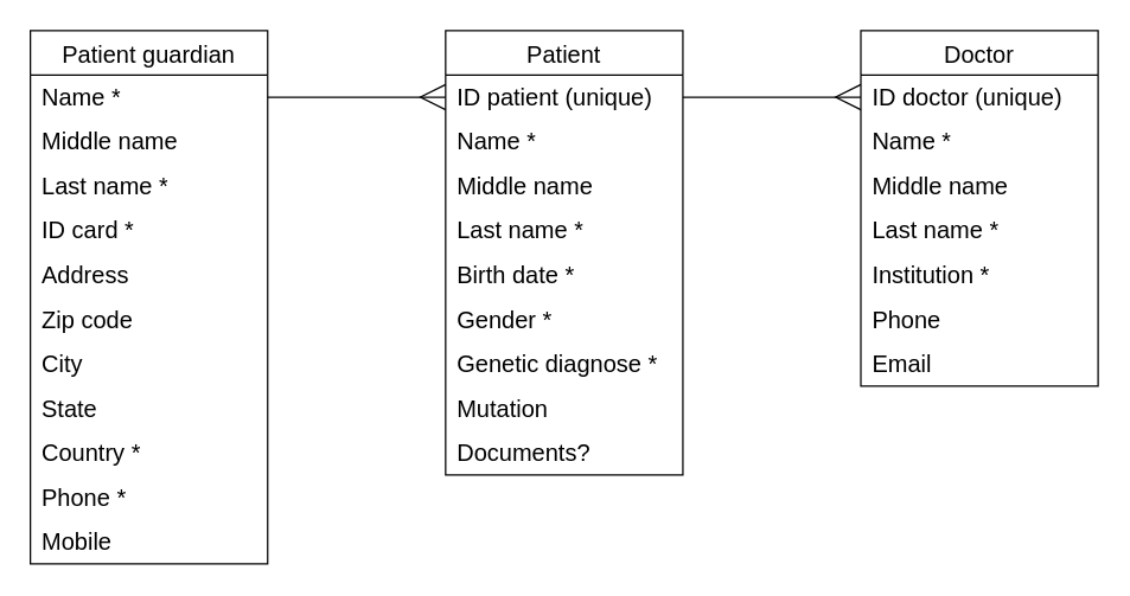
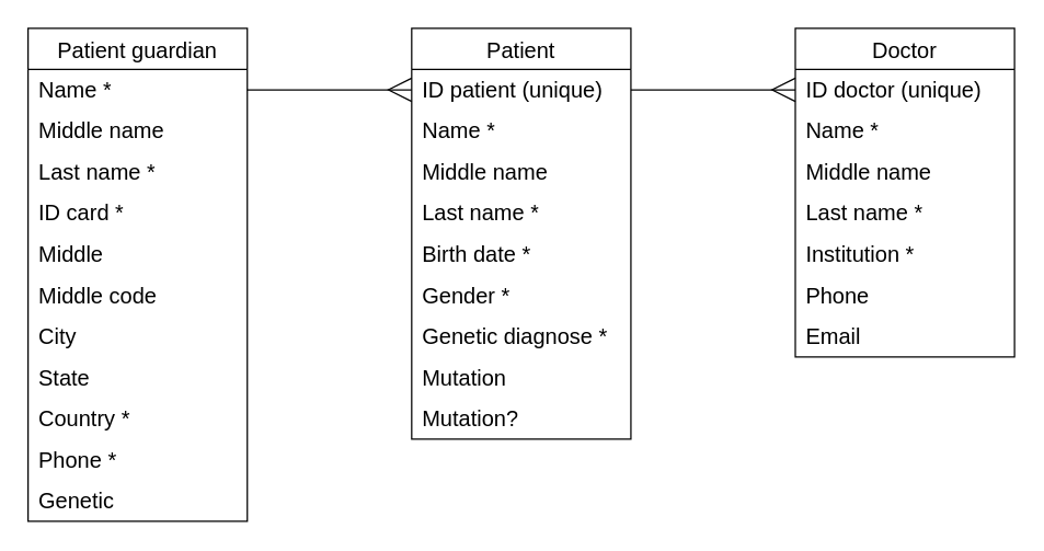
  <mxCell id="0" />
  <mxCell id="1" parent="0" />
  <mxCell id="2" value="Patient guardian" style="shape=table;startSize=30;container=1;collapsible=0;childLayout=tableLayout;fixedRows=1;rowLines=0;fontStyle=0;strokeColor=default;fontSize=16;" parent="1" vertex="1"><mxGeometry x="20" y="20" width="160" height="360" as="geometry" /></mxCell>
  <mxCell id="3" value="" style="shape=tableRow;horizontal=0;startSize=0;swimlaneHead=0;swimlaneBody=0;top=0;left=0;bottom=0;right=0;collapsible=0;dropTarget=0;fillColor=none;points=[[0,0.5],[1,0.5]];portConstraint=eastwest;strokeColor=inherit;fontSize=16;" parent="2" vertex="1"><mxGeometry y="30" width="160" height="30" as="geometry" /></mxCell>
  <mxCell id="4" value="Name *" style="shape=partialRectangle;html=1;whiteSpace=wrap;connectable=0;fillColor=none;top=0;left=0;bottom=0;right=0;align=left;spacingLeft=6;overflow=hidden;strokeColor=inherit;fontSize=16;" parent="3" vertex="1"><mxGeometry width="160" height="30" as="geometry"><mxRectangle width="160" height="30" as="alternateBounds" /></mxGeometry></mxCell>
  <mxCell id="5" value="" style="shape=tableRow;horizontal=0;startSize=0;swimlaneHead=0;swimlaneBody=0;top=0;left=0;bottom=0;right=0;collapsible=0;dropTarget=0;fillColor=none;points=[[0,0.5],[1,0.5]];portConstraint=eastwest;strokeColor=inherit;fontSize=16;" parent="2" vertex="1"><mxGeometry y="60" width="160" height="30" as="geometry" /></mxCell>
  <mxCell id="6" value="Middle name" style="shape=partialRectangle;html=1;whiteSpace=wrap;connectable=0;fillColor=none;top=0;left=0;bottom=0;right=0;align=left;spacingLeft=6;overflow=hidden;strokeColor=inherit;fontSize=16;" parent="5" vertex="1"><mxGeometry width="160" height="30" as="geometry"><mxRectangle width="160" height="30" as="alternateBounds" /></mxGeometry></mxCell>
  <mxCell id="7" value="" style="shape=tableRow;horizontal=0;startSize=0;swimlaneHead=0;swimlaneBody=0;top=0;left=0;bottom=0;right=0;collapsible=0;dropTarget=0;fillColor=none;points=[[0,0.5],[1,0.5]];portConstraint=eastwest;strokeColor=inherit;fontSize=16;" parent="2" vertex="1"><mxGeometry y="90" width="160" height="30" as="geometry" /></mxCell>
  <mxCell id="8" value="Last name *" style="shape=partialRectangle;html=1;whiteSpace=wrap;connectable=0;fillColor=none;top=0;left=0;bottom=0;right=0;align=left;spacingLeft=6;overflow=hidden;strokeColor=inherit;fontSize=16;" parent="7" vertex="1"><mxGeometry width="160" height="30" as="geometry"><mxRectangle width="160" height="30" as="alternateBounds" /></mxGeometry></mxCell>
  <mxCell id="9" style="shape=tableRow;horizontal=0;startSize=0;swimlaneHead=0;swimlaneBody=0;top=0;left=0;bottom=0;right=0;collapsible=0;dropTarget=0;fillColor=none;points=[[0,0.5],[1,0.5]];portConstraint=eastwest;strokeColor=inherit;fontSize=16;" parent="2" vertex="1"><mxGeometry y="120" width="160" height="30" as="geometry" /></mxCell>
  <mxCell id="10" value="ID card *" style="shape=partialRectangle;html=1;whiteSpace=wrap;connectable=0;fillColor=none;top=0;left=0;bottom=0;right=0;align=left;spacingLeft=6;overflow=hidden;strokeColor=inherit;fontSize=16;" parent="9" vertex="1"><mxGeometry width="160" height="30" as="geometry"><mxRectangle width="160" height="30" as="alternateBounds" /></mxGeometry></mxCell>
  <mxCell id="11" style="shape=tableRow;horizontal=0;startSize=0;swimlaneHead=0;swimlaneBody=0;top=0;left=0;bottom=0;right=0;collapsible=0;dropTarget=0;fillColor=none;points=[[0,0.5],[1,0.5]];portConstraint=eastwest;strokeColor=inherit;fontSize=16;" parent="2" vertex="1"><mxGeometry y="150" width="160" height="30" as="geometry" /></mxCell>
- <mxCell id="12" value="Address" style="shape=partialRectangle;html=1;whiteSpace=wrap;connectable=0;fillColor=none;top=0;left=0;bottom=0;right=0;align=left;spacingLeft=6;overflow=hidden;strokeColor=inherit;fontSize=16;" parent="11" vertex="1"><mxGeometry width="160" height="30" as="geometry"><mxRectangle width="160" height="30" as="alternateBounds" /></mxGeometry></mxCell>
+ <mxCell id="12" value="Middle" style="shape=partialRectangle;html=1;whiteSpace=wrap;connectable=0;fillColor=none;top=0;left=0;bottom=0;right=0;align=left;spacingLeft=6;overflow=hidden;strokeColor=inherit;fontSize=16;" parent="11" vertex="1"><mxGeometry width="160" height="30" as="geometry"><mxRectangle width="160" height="30" as="alternateBounds" /></mxGeometry></mxCell>
  <mxCell id="13" style="shape=tableRow;horizontal=0;startSize=0;swimlaneHead=0;swimlaneBody=0;top=0;left=0;bottom=0;right=0;collapsible=0;dropTarget=0;fillColor=none;points=[[0,0.5],[1,0.5]];portConstraint=eastwest;strokeColor=inherit;fontSize=16;" parent="2" vertex="1"><mxGeometry y="180" width="160" height="30" as="geometry" /></mxCell>
- <mxCell id="14" value="Zip code" style="shape=partialRectangle;html=1;whiteSpace=wrap;connectable=0;fillColor=none;top=0;left=0;bottom=0;right=0;align=left;spacingLeft=6;overflow=hidden;strokeColor=inherit;fontSize=16;" parent="13" vertex="1"><mxGeometry width="160" height="30" as="geometry"><mxRectangle width="160" height="30" as="alternateBounds" /></mxGeometry></mxCell>
+ <mxCell id="14" value="Middle code" style="shape=partialRectangle;html=1;whiteSpace=wrap;connectable=0;fillColor=none;top=0;left=0;bottom=0;right=0;align=left;spacingLeft=6;overflow=hidden;strokeColor=inherit;fontSize=16;" parent="13" vertex="1"><mxGeometry width="160" height="30" as="geometry"><mxRectangle width="160" height="30" as="alternateBounds" /></mxGeometry></mxCell>
  <mxCell id="15" style="shape=tableRow;horizontal=0;startSize=0;swimlaneHead=0;swimlaneBody=0;top=0;left=0;bottom=0;right=0;collapsible=0;dropTarget=0;fillColor=none;points=[[0,0.5],[1,0.5]];portConstraint=eastwest;strokeColor=inherit;fontSize=16;" parent="2" vertex="1"><mxGeometry y="210" width="160" height="30" as="geometry" /></mxCell>
  <mxCell id="16" value="City" style="shape=partialRectangle;html=1;whiteSpace=wrap;connectable=0;fillColor=none;top=0;left=0;bottom=0;right=0;align=left;spacingLeft=6;overflow=hidden;strokeColor=inherit;fontSize=16;" parent="15" vertex="1"><mxGeometry width="160" height="30" as="geometry"><mxRectangle width="160" height="30" as="alternateBounds" /></mxGeometry></mxCell>
  <mxCell id="17" style="shape=tableRow;horizontal=0;startSize=0;swimlaneHead=0;swimlaneBody=0;top=0;left=0;bottom=0;right=0;collapsible=0;dropTarget=0;fillColor=none;points=[[0,0.5],[1,0.5]];portConstraint=eastwest;strokeColor=inherit;fontSize=16;" parent="2" vertex="1"><mxGeometry y="240" width="160" height="30" as="geometry" /></mxCell>
  <mxCell id="18" value="State" style="shape=partialRectangle;html=1;whiteSpace=wrap;connectable=0;fillColor=none;top=0;left=0;bottom=0;right=0;align=left;spacingLeft=6;overflow=hidden;strokeColor=inherit;fontSize=16;" parent="17" vertex="1"><mxGeometry width="160" height="30" as="geometry"><mxRectangle width="160" height="30" as="alternateBounds" /></mxGeometry></mxCell>
  <mxCell id="19" style="shape=tableRow;horizontal=0;startSize=0;swimlaneHead=0;swimlaneBody=0;top=0;left=0;bottom=0;right=0;collapsible=0;dropTarget=0;fillColor=none;points=[[0,0.5],[1,0.5]];portConstraint=eastwest;strokeColor=inherit;fontSize=16;" parent="2" vertex="1"><mxGeometry y="270" width="160" height="30" as="geometry" /></mxCell>
  <mxCell id="20" value="Country *" style="shape=partialRectangle;html=1;whiteSpace=wrap;connectable=0;fillColor=none;top=0;left=0;bottom=0;right=0;align=left;spacingLeft=6;overflow=hidden;strokeColor=inherit;fontSize=16;" parent="19" vertex="1"><mxGeometry width="160" height="30" as="geometry"><mxRectangle width="160" height="30" as="alternateBounds" /></mxGeometry></mxCell>
  <mxCell id="21" style="shape=tableRow;horizontal=0;startSize=0;swimlaneHead=0;swimlaneBody=0;top=0;left=0;bottom=0;right=0;collapsible=0;dropTarget=0;fillColor=none;points=[[0,0.5],[1,0.5]];portConstraint=eastwest;strokeColor=inherit;fontSize=16;" parent="2" vertex="1"><mxGeometry y="300" width="160" height="30" as="geometry" /></mxCell>
  <mxCell id="22" value="Phone *" style="shape=partialRectangle;html=1;whiteSpace=wrap;connectable=0;fillColor=none;top=0;left=0;bottom=0;right=0;align=left;spacingLeft=6;overflow=hidden;strokeColor=inherit;fontSize=16;" parent="21" vertex="1"><mxGeometry width="160" height="30" as="geometry"><mxRectangle width="160" height="30" as="alternateBounds" /></mxGeometry></mxCell>
  <mxCell id="23" style="shape=tableRow;horizontal=0;startSize=0;swimlaneHead=0;swimlaneBody=0;top=0;left=0;bottom=0;right=0;collapsible=0;dropTarget=0;fillColor=none;points=[[0,0.5],[1,0.5]];portConstraint=eastwest;strokeColor=inherit;fontSize=16;" parent="2" vertex="1"><mxGeometry y="330" width="160" height="30" as="geometry" /></mxCell>
- <mxCell id="24" value="Mobile" style="shape=partialRectangle;html=1;whiteSpace=wrap;connectable=0;fillColor=none;top=0;left=0;bottom=0;right=0;align=left;spacingLeft=6;overflow=hidden;strokeColor=inherit;fontSize=16;" parent="23" vertex="1"><mxGeometry width="160" height="30" as="geometry"><mxRectangle width="160" height="30" as="alternateBounds" /></mxGeometry></mxCell>
+ <mxCell id="24" value="Genetic" style="shape=partialRectangle;html=1;whiteSpace=wrap;connectable=0;fillColor=none;top=0;left=0;bottom=0;right=0;align=left;spacingLeft=6;overflow=hidden;strokeColor=inherit;fontSize=16;" parent="23" vertex="1"><mxGeometry width="160" height="30" as="geometry"><mxRectangle width="160" height="30" as="alternateBounds" /></mxGeometry></mxCell>
  <mxCell id="25" value="Patient" style="shape=table;startSize=30;container=1;collapsible=0;childLayout=tableLayout;fixedRows=1;rowLines=0;fontStyle=0;strokeColor=default;fontSize=16;" parent="1" vertex="1"><mxGeometry x="300" y="20" width="160" height="300" as="geometry" /></mxCell>
  <mxCell id="26" style="shape=tableRow;horizontal=0;startSize=0;swimlaneHead=0;swimlaneBody=0;top=0;left=0;bottom=0;right=0;collapsible=0;dropTarget=0;fillColor=none;points=[[0,0.5],[1,0.5]];portConstraint=eastwest;strokeColor=inherit;fontSize=16;" parent="25" vertex="1"><mxGeometry y="30" width="160" height="30" as="geometry" /></mxCell>
  <mxCell id="27" value="ID patient (unique)" style="shape=partialRectangle;html=1;whiteSpace=wrap;connectable=0;fillColor=none;top=0;left=0;bottom=0;right=0;align=left;spacingLeft=6;overflow=hidden;strokeColor=inherit;fontSize=16;" parent="26" vertex="1"><mxGeometry width="160" height="30" as="geometry"><mxRectangle width="160" height="30" as="alternateBounds" /></mxGeometry></mxCell>
  <mxCell id="28" value="" style="shape=tableRow;horizontal=0;startSize=0;swimlaneHead=0;swimlaneBody=0;top=0;left=0;bottom=0;right=0;collapsible=0;dropTarget=0;fillColor=none;points=[[0,0.5],[1,0.5]];portConstraint=eastwest;strokeColor=inherit;fontSize=16;" parent="25" vertex="1"><mxGeometry y="60" width="160" height="30" as="geometry" /></mxCell>
  <mxCell id="29" value="Name *" style="shape=partialRectangle;html=1;whiteSpace=wrap;connectable=0;fillColor=none;top=0;left=0;bottom=0;right=0;align=left;spacingLeft=6;overflow=hidden;strokeColor=inherit;fontSize=16;" parent="28" vertex="1"><mxGeometry width="160" height="30" as="geometry"><mxRectangle width="160" height="30" as="alternateBounds" /></mxGeometry></mxCell>
  <mxCell id="30" value="" style="shape=tableRow;horizontal=0;startSize=0;swimlaneHead=0;swimlaneBody=0;top=0;left=0;bottom=0;right=0;collapsible=0;dropTarget=0;fillColor=none;points=[[0,0.5],[1,0.5]];portConstraint=eastwest;strokeColor=inherit;fontSize=16;" parent="25" vertex="1"><mxGeometry y="90" width="160" height="30" as="geometry" /></mxCell>
  <mxCell id="31" value="Middle name" style="shape=partialRectangle;html=1;whiteSpace=wrap;connectable=0;fillColor=none;top=0;left=0;bottom=0;right=0;align=left;spacingLeft=6;overflow=hidden;strokeColor=inherit;fontSize=16;" parent="30" vertex="1"><mxGeometry width="160" height="30" as="geometry"><mxRectangle width="160" height="30" as="alternateBounds" /></mxGeometry></mxCell>
  <mxCell id="32" value="" style="shape=tableRow;horizontal=0;startSize=0;swimlaneHead=0;swimlaneBody=0;top=0;left=0;bottom=0;right=0;collapsible=0;dropTarget=0;fillColor=none;points=[[0,0.5],[1,0.5]];portConstraint=eastwest;strokeColor=inherit;fontSize=16;" parent="25" vertex="1"><mxGeometry y="120" width="160" height="30" as="geometry" /></mxCell>
  <mxCell id="33" value="Last name *" style="shape=partialRectangle;html=1;whiteSpace=wrap;connectable=0;fillColor=none;top=0;left=0;bottom=0;right=0;align=left;spacingLeft=6;overflow=hidden;strokeColor=inherit;fontSize=16;" parent="32" vertex="1"><mxGeometry width="160" height="30" as="geometry"><mxRectangle width="160" height="30" as="alternateBounds" /></mxGeometry></mxCell>
  <mxCell id="34" style="shape=tableRow;horizontal=0;startSize=0;swimlaneHead=0;swimlaneBody=0;top=0;left=0;bottom=0;right=0;collapsible=0;dropTarget=0;fillColor=none;points=[[0,0.5],[1,0.5]];portConstraint=eastwest;strokeColor=inherit;fontSize=16;" parent="25" vertex="1"><mxGeometry y="150" width="160" height="30" as="geometry" /></mxCell>
  <mxCell id="35" value="Birth date *" style="shape=partialRectangle;html=1;whiteSpace=wrap;connectable=0;fillColor=none;top=0;left=0;bottom=0;right=0;align=left;spacingLeft=6;overflow=hidden;strokeColor=inherit;fontSize=16;" parent="34" vertex="1"><mxGeometry width="160" height="30" as="geometry"><mxRectangle width="160" height="30" as="alternateBounds" /></mxGeometry></mxCell>
  <mxCell id="36" style="shape=tableRow;horizontal=0;startSize=0;swimlaneHead=0;swimlaneBody=0;top=0;left=0;bottom=0;right=0;collapsible=0;dropTarget=0;fillColor=none;points=[[0,0.5],[1,0.5]];portConstraint=eastwest;strokeColor=inherit;fontSize=16;" parent="25" vertex="1"><mxGeometry y="180" width="160" height="30" as="geometry" /></mxCell>
  <mxCell id="37" value="Gender *" style="shape=partialRectangle;html=1;whiteSpace=wrap;connectable=0;fillColor=none;top=0;left=0;bottom=0;right=0;align=left;spacingLeft=6;overflow=hidden;strokeColor=inherit;fontSize=16;" parent="36" vertex="1"><mxGeometry width="160" height="30" as="geometry"><mxRectangle width="160" height="30" as="alternateBounds" /></mxGeometry></mxCell>
  <mxCell id="38" style="shape=tableRow;horizontal=0;startSize=0;swimlaneHead=0;swimlaneBody=0;top=0;left=0;bottom=0;right=0;collapsible=0;dropTarget=0;fillColor=none;points=[[0,0.5],[1,0.5]];portConstraint=eastwest;strokeColor=inherit;fontSize=16;" parent="25" vertex="1"><mxGeometry y="210" width="160" height="30" as="geometry" /></mxCell>
  <mxCell id="39" value="Genetic diagnose *" style="shape=partialRectangle;html=1;whiteSpace=wrap;connectable=0;fillColor=none;top=0;left=0;bottom=0;right=0;align=left;spacingLeft=6;overflow=hidden;strokeColor=inherit;fontSize=16;" parent="38" vertex="1"><mxGeometry width="160" height="30" as="geometry"><mxRectangle width="160" height="30" as="alternateBounds" /></mxGeometry></mxCell>
  <mxCell id="40" style="shape=tableRow;horizontal=0;startSize=0;swimlaneHead=0;swimlaneBody=0;top=0;left=0;bottom=0;right=0;collapsible=0;dropTarget=0;fillColor=none;points=[[0,0.5],[1,0.5]];portConstraint=eastwest;strokeColor=inherit;fontSize=16;" parent="25" vertex="1"><mxGeometry y="240" width="160" height="30" as="geometry" /></mxCell>
  <mxCell id="41" value="Mutation" style="shape=partialRectangle;html=1;whiteSpace=wrap;connectable=0;fillColor=none;top=0;left=0;bottom=0;right=0;align=left;spacingLeft=6;overflow=hidden;strokeColor=inherit;fontSize=16;" parent="40" vertex="1"><mxGeometry width="160" height="30" as="geometry"><mxRectangle width="160" height="30" as="alternateBounds" /></mxGeometry></mxCell>
  <mxCell id="42" style="shape=tableRow;horizontal=0;startSize=0;swimlaneHead=0;swimlaneBody=0;top=0;left=0;bottom=0;right=0;collapsible=0;dropTarget=0;fillColor=none;points=[[0,0.5],[1,0.5]];portConstraint=eastwest;strokeColor=inherit;fontSize=16;" parent="25" vertex="1"><mxGeometry y="270" width="160" height="30" as="geometry" /></mxCell>
- <mxCell id="43" value="Documents?" style="shape=partialRectangle;html=1;whiteSpace=wrap;connectable=0;fillColor=none;top=0;left=0;bottom=0;right=0;align=left;spacingLeft=6;overflow=hidden;strokeColor=inherit;fontSize=16;" parent="42" vertex="1"><mxGeometry width="160" height="30" as="geometry"><mxRectangle width="160" height="30" as="alternateBounds" /></mxGeometry></mxCell>
+ <mxCell id="43" value="Mutation?" style="shape=partialRectangle;html=1;whiteSpace=wrap;connectable=0;fillColor=none;top=0;left=0;bottom=0;right=0;align=left;spacingLeft=6;overflow=hidden;strokeColor=inherit;fontSize=16;" parent="42" vertex="1"><mxGeometry width="160" height="30" as="geometry"><mxRectangle width="160" height="30" as="alternateBounds" /></mxGeometry></mxCell>
  <mxCell id="44" style="edgeStyle=orthogonalEdgeStyle;rounded=0;orthogonalLoop=1;jettySize=auto;html=1;exitX=1;exitY=0.5;exitDx=0;exitDy=0;endArrow=ERmany;endFill=0;endSize=15;startSize=15;" parent="1" source="3" edge="1"><mxGeometry relative="1" as="geometry"><mxPoint x="300" y="65" as="targetPoint" /></mxGeometry></mxCell>
  <mxCell id="45" value="Doctor" style="shape=table;startSize=30;container=1;collapsible=0;childLayout=tableLayout;fixedRows=1;rowLines=0;fontStyle=0;strokeColor=default;fontSize=16;" parent="1" vertex="1"><mxGeometry x="580" y="20" width="160" height="240" as="geometry" /></mxCell>
  <mxCell id="46" style="shape=tableRow;horizontal=0;startSize=0;swimlaneHead=0;swimlaneBody=0;top=0;left=0;bottom=0;right=0;collapsible=0;dropTarget=0;fillColor=none;points=[[0,0.5],[1,0.5]];portConstraint=eastwest;strokeColor=inherit;fontSize=16;" parent="45" vertex="1"><mxGeometry y="30" width="160" height="30" as="geometry" /></mxCell>
  <mxCell id="47" value="ID doctor (unique)" style="shape=partialRectangle;html=1;whiteSpace=wrap;connectable=0;fillColor=none;top=0;left=0;bottom=0;right=0;align=left;spacingLeft=6;overflow=hidden;strokeColor=inherit;fontSize=16;" parent="46" vertex="1"><mxGeometry width="160" height="30" as="geometry"><mxRectangle width="160" height="30" as="alternateBounds" /></mxGeometry></mxCell>
  <mxCell id="48" value="" style="shape=tableRow;horizontal=0;startSize=0;swimlaneHead=0;swimlaneBody=0;top=0;left=0;bottom=0;right=0;collapsible=0;dropTarget=0;fillColor=none;points=[[0,0.5],[1,0.5]];portConstraint=eastwest;strokeColor=inherit;fontSize=16;" parent="45" vertex="1"><mxGeometry y="60" width="160" height="30" as="geometry" /></mxCell>
  <mxCell id="49" value="Name *" style="shape=partialRectangle;html=1;whiteSpace=wrap;connectable=0;fillColor=none;top=0;left=0;bottom=0;right=0;align=left;spacingLeft=6;overflow=hidden;strokeColor=inherit;fontSize=16;" parent="48" vertex="1"><mxGeometry width="160" height="30" as="geometry"><mxRectangle width="160" height="30" as="alternateBounds" /></mxGeometry></mxCell>
  <mxCell id="50" value="" style="shape=tableRow;horizontal=0;startSize=0;swimlaneHead=0;swimlaneBody=0;top=0;left=0;bottom=0;right=0;collapsible=0;dropTarget=0;fillColor=none;points=[[0,0.5],[1,0.5]];portConstraint=eastwest;strokeColor=inherit;fontSize=16;" parent="45" vertex="1"><mxGeometry y="90" width="160" height="30" as="geometry" /></mxCell>
  <mxCell id="51" value="Middle name" style="shape=partialRectangle;html=1;whiteSpace=wrap;connectable=0;fillColor=none;top=0;left=0;bottom=0;right=0;align=left;spacingLeft=6;overflow=hidden;strokeColor=inherit;fontSize=16;" parent="50" vertex="1"><mxGeometry width="160" height="30" as="geometry"><mxRectangle width="160" height="30" as="alternateBounds" /></mxGeometry></mxCell>
  <mxCell id="52" value="" style="shape=tableRow;horizontal=0;startSize=0;swimlaneHead=0;swimlaneBody=0;top=0;left=0;bottom=0;right=0;collapsible=0;dropTarget=0;fillColor=none;points=[[0,0.5],[1,0.5]];portConstraint=eastwest;strokeColor=inherit;fontSize=16;" parent="45" vertex="1"><mxGeometry y="120" width="160" height="30" as="geometry" /></mxCell>
  <mxCell id="53" value="Last name *" style="shape=partialRectangle;html=1;whiteSpace=wrap;connectable=0;fillColor=none;top=0;left=0;bottom=0;right=0;align=left;spacingLeft=6;overflow=hidden;strokeColor=inherit;fontSize=16;" parent="52" vertex="1"><mxGeometry width="160" height="30" as="geometry"><mxRectangle width="160" height="30" as="alternateBounds" /></mxGeometry></mxCell>
  <mxCell id="54" style="shape=tableRow;horizontal=0;startSize=0;swimlaneHead=0;swimlaneBody=0;top=0;left=0;bottom=0;right=0;collapsible=0;dropTarget=0;fillColor=none;points=[[0,0.5],[1,0.5]];portConstraint=eastwest;strokeColor=inherit;fontSize=16;" parent="45" vertex="1"><mxGeometry y="150" width="160" height="30" as="geometry" /></mxCell>
  <mxCell id="55" value="Institution *" style="shape=partialRectangle;html=1;whiteSpace=wrap;connectable=0;fillColor=none;top=0;left=0;bottom=0;right=0;align=left;spacingLeft=6;overflow=hidden;strokeColor=inherit;fontSize=16;" parent="54" vertex="1"><mxGeometry width="160" height="30" as="geometry"><mxRectangle width="160" height="30" as="alternateBounds" /></mxGeometry></mxCell>
  <mxCell id="56" style="shape=tableRow;horizontal=0;startSize=0;swimlaneHead=0;swimlaneBody=0;top=0;left=0;bottom=0;right=0;collapsible=0;dropTarget=0;fillColor=none;points=[[0,0.5],[1,0.5]];portConstraint=eastwest;strokeColor=inherit;fontSize=16;" parent="45" vertex="1"><mxGeometry y="180" width="160" height="30" as="geometry" /></mxCell>
  <mxCell id="57" value="Phone" style="shape=partialRectangle;html=1;whiteSpace=wrap;connectable=0;fillColor=none;top=0;left=0;bottom=0;right=0;align=left;spacingLeft=6;overflow=hidden;strokeColor=inherit;fontSize=16;" parent="56" vertex="1"><mxGeometry width="160" height="30" as="geometry"><mxRectangle width="160" height="30" as="alternateBounds" /></mxGeometry></mxCell>
  <mxCell id="58" style="shape=tableRow;horizontal=0;startSize=0;swimlaneHead=0;swimlaneBody=0;top=0;left=0;bottom=0;right=0;collapsible=0;dropTarget=0;fillColor=none;points=[[0,0.5],[1,0.5]];portConstraint=eastwest;strokeColor=inherit;fontSize=16;" parent="45" vertex="1"><mxGeometry y="210" width="160" height="30" as="geometry" /></mxCell>
  <mxCell id="59" value="Email" style="shape=partialRectangle;html=1;whiteSpace=wrap;connectable=0;fillColor=none;top=0;left=0;bottom=0;right=0;align=left;spacingLeft=6;overflow=hidden;strokeColor=inherit;fontSize=16;" parent="58" vertex="1"><mxGeometry width="160" height="30" as="geometry"><mxRectangle width="160" height="30" as="alternateBounds" /></mxGeometry></mxCell>
  <mxCell id="60" style="edgeStyle=orthogonalEdgeStyle;rounded=0;orthogonalLoop=1;jettySize=auto;html=1;endArrow=ERmany;endFill=0;endSize=15;entryX=0;entryY=0.5;entryDx=0;entryDy=0;" parent="1" target="46" edge="1"><mxGeometry relative="1" as="geometry"><mxPoint x="460" y="65" as="sourcePoint" /><mxPoint x="310" y="75" as="targetPoint" /><Array as="points"><mxPoint x="520" y="65" /><mxPoint x="520" y="65" /></Array></mxGeometry></mxCell>
